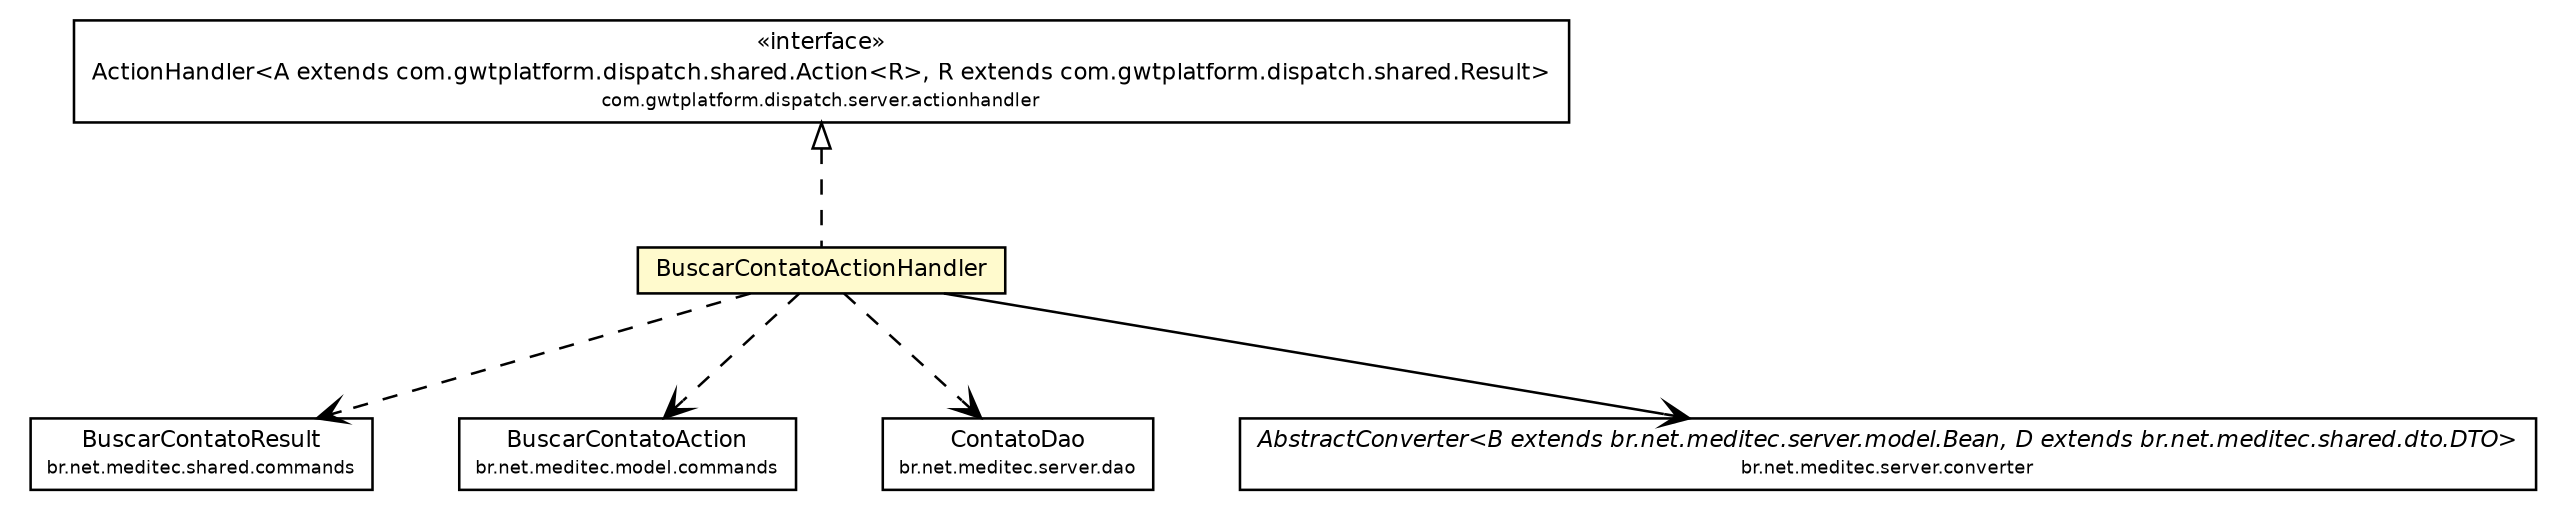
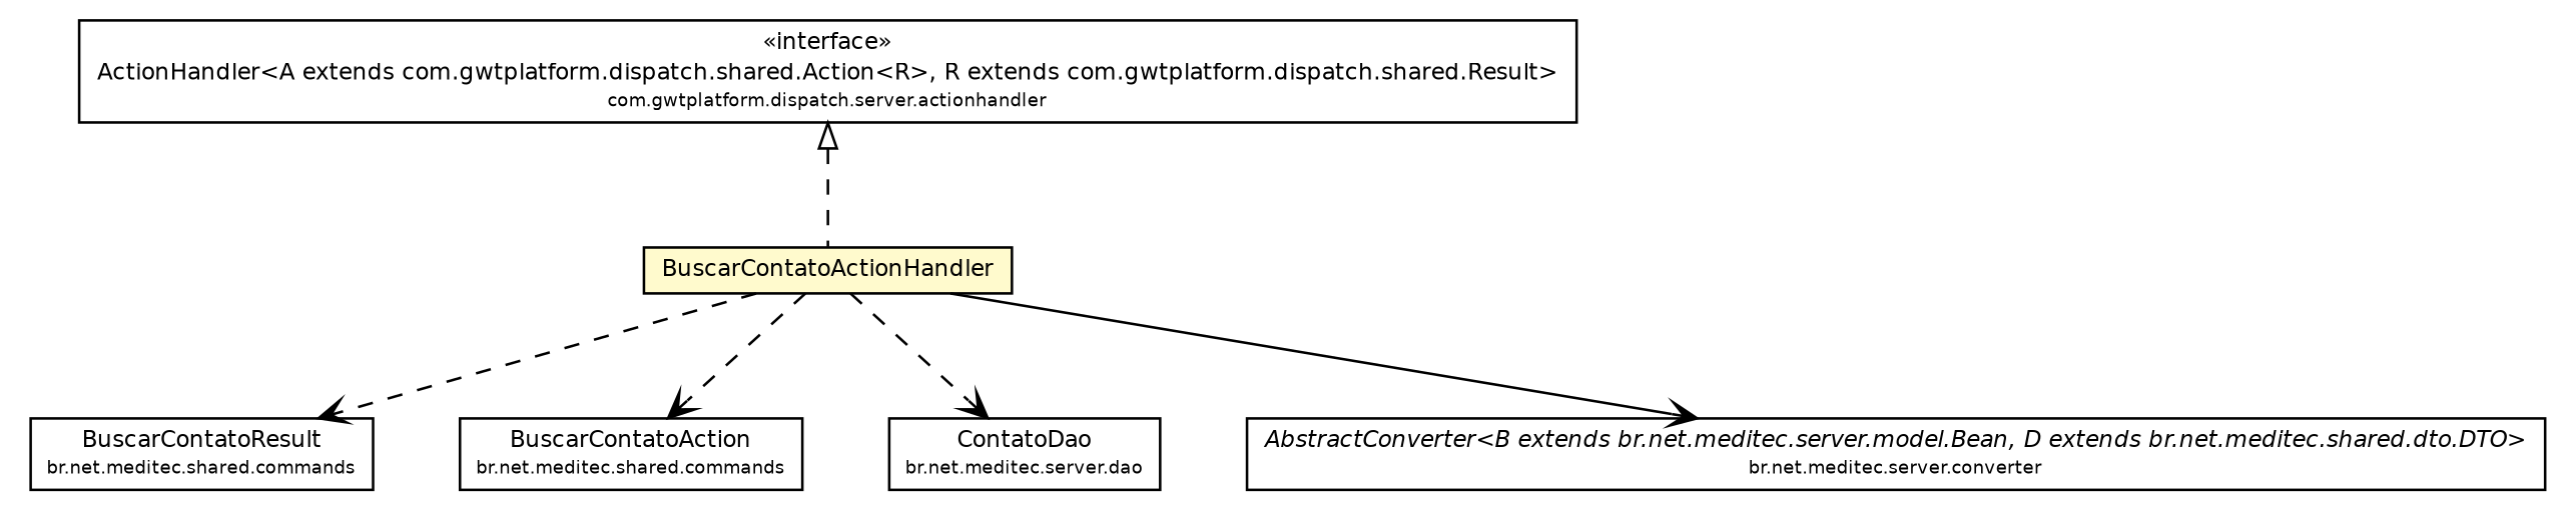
  digraph {
    node [fontcolor=black fontname=Helvetica fontsize=9.0 shape=plaintext]
    edge [arrowhead=open color=black fontcolor=black fontname=Helvetica fontsize=10.0 headport=p labelfontname=Helvetica labelfontsize=10 style=dashed tailport=p]
    n1 [label=<<table border="0" cellborder="1" cellspacing="0" cellpadding="2" port="p" href="../../shared/commands/BuscarContatoResult.html"> 		<tr><td><table border="0" cellspacing="0" cellpadding="1"> 			<tr><td> BuscarContatoResult </td></tr> 			<tr><td><font point-size="7.0"> br.net.meditec.shared.commands </font></td></tr> 		</table></td></tr> 		</table>>]
-   n2 [label=<<table border="0" cellborder="1" cellspacing="0" cellpadding="2" port="p" href="../../shared/commands/BuscarContatoAction.html"> 		<tr><td><table border="0" cellspacing="0" cellpadding="1"> 			<tr><td> BuscarContatoAction </td></tr> 			<tr><td><font point-size="7.0"> br.net.meditec.model.commands </font></td></tr> 		</table></td></tr> 		</table>>]
+   n2 [label=<<table border="0" cellborder="1" cellspacing="0" cellpadding="2" port="p" href="../../shared/commands/BuscarContatoAction.html"> 		<tr><td><table border="0" cellspacing="0" cellpadding="1"> 			<tr><td> BuscarContatoAction </td></tr> 			<tr><td><font point-size="7.0"> br.net.meditec.shared.commands </font></td></tr> 		</table></td></tr> 		</table>>]
    n3 [label=<<table border="0" cellborder="1" cellspacing="0" cellpadding="2" port="p" href="../dao/ContatoDao.html"> 		<tr><td><table border="0" cellspacing="0" cellpadding="1"> 			<tr><td> ContatoDao </td></tr> 			<tr><td><font point-size="7.0"> br.net.meditec.server.dao </font></td></tr> 		</table></td></tr> 		</table>>]
    n4 [label=<<table border="0" cellborder="1" cellspacing="0" cellpadding="2" port="p" href="../converter/AbstractConverter.html"> 		<tr><td><table border="0" cellspacing="0" cellpadding="1"> 			<tr><td><font face="Helvetica-Oblique"> AbstractConverter&lt;B extends br.net.meditec.server.model.Bean, D extends br.net.meditec.shared.dto.DTO&gt; </font></td></tr> 			<tr><td><font point-size="7.0"> br.net.meditec.server.converter </font></td></tr> 		</table></td></tr> 		</table>>]
    n5 [label=<<table border="0" cellborder="1" cellspacing="0" cellpadding="2" port="p" bgcolor="lemonChiffon" href="./BuscarContatoActionHandler.html"> 		<tr><td><table border="0" cellspacing="0" cellpadding="1"> 			<tr><td> BuscarContatoActionHandler </td></tr> 		</table></td></tr> 		</table>>]
    n6 [label=<<table border="0" cellborder="1" cellspacing="0" cellpadding="2" port="p" href="http://java.sun.com/j2se/1.4.2/docs/api/com/gwtplatform/dispatch/server/actionhandler/ActionHandler.html"> 		<tr><td><table border="0" cellspacing="0" cellpadding="1"> 			<tr><td> &laquo;interface&raquo; </td></tr> 			<tr><td> ActionHandler&lt;A extends com.gwtplatform.dispatch.shared.Action&lt;R&gt;, R extends com.gwtplatform.dispatch.shared.Result&gt; </td></tr> 			<tr><td><font point-size="7.0"> com.gwtplatform.dispatch.server.actionhandler </font></td></tr> 		</table></td></tr> 		</table>>]
    n5 -> n1
    n5 -> n2
    n5 -> n3
    n5 -> n4 [style=""]
    n6 -> n5 [arrowtail=empty dir=back fontsize=10 arrowhead="" color="" fontcolor=""]
  }
